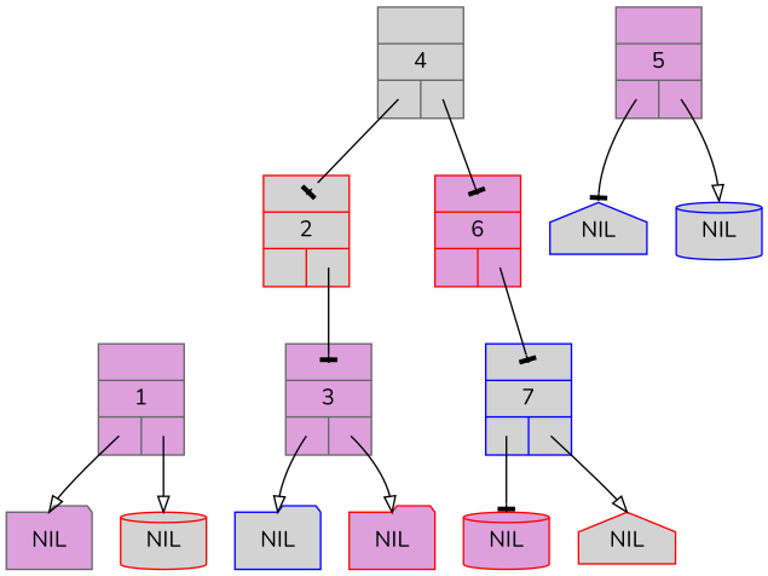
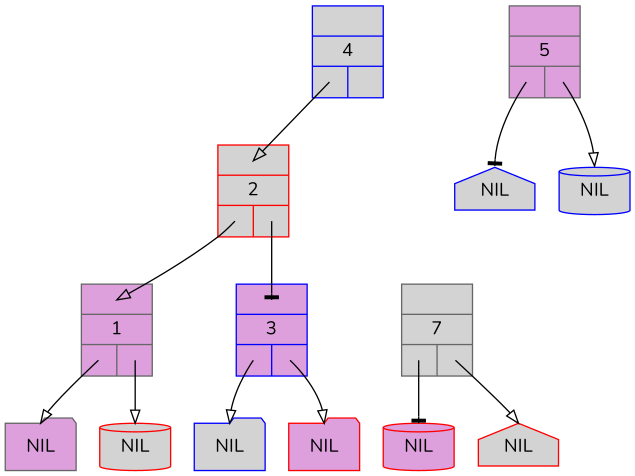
  digraph {
    fontname=Nunito
    ranksep=0.5
    node [color=red fillcolor=lightgrey fontname=Nunito shape=record style=filled]
    edge [arrowhead=onormal fontname=Nunito headclip=false headport=n tailclip=false tailport="right:c"]
    n1 [color=gray40 fillcolor=plum label="{{<parent>}|1|{<left>|<right>}}"]
    n2 [color=gray40 fillcolor=plum label=NIL shape=folder]
    n3 [label=NIL shape=cylinder]
    n4 [label="{{<parent>}|2|{<left>|<right>}}"]
-   n5 [color=gray40 fillcolor=plum label="{{<parent>}|3|{<left>|<right>}}"]
+   n5 [color=blue fillcolor=plum label="{{<parent>}|3|{<left>|<right>}}"]
    n6 [color=blue label=NIL shape=folder]
    n7 [fillcolor=plum label=NIL shape=folder]
-   n8 [color=gray40 label="{{<parent>}|4|{<left>|<right>}}"]
-   n9 [fillcolor=plum label="{{<parent>}|6|{<left>|<right>}}"]
-   n10 [color=blue label="{{<parent>}|7|{<left>|<right>}}"]
+   n8 [color=blue label="{{<parent>}|4|{<left>|<right>}}"]
+   n10 [color=gray40 label="{{<parent>}|7|{<left>|<right>}}"]
    n11 [color=gray40 fillcolor=plum label="{{<parent>}|5|{<left>|<right>}}"]
    n12 [color=blue label=NIL shape=house]
    n13 [color=blue label=NIL shape=cylinder]
    n14 [fillcolor=plum label=NIL shape=cylinder]
    n15 [label=NIL shape=house]
    n1 -> n2 [tailport="left:c"]
    n1 -> n3
+   n4 -> n1 [headport="parent:c" tailport="left:c"]
    n4 -> n5 [arrowhead=tee headport="parent:c"]
    n5 -> n6 [tailport="left:c"]
    n5 -> n7
-   n8 -> n4 [arrowhead=tee headport="parent:c" tailport="left:c"]
-   n8 -> n9 [arrowhead=tee headport="parent:c"]
-   n9 -> n10 [arrowhead=tee headport="parent:c"]
+   n8 -> n4 [headport="parent:c" tailport="left:c"]
    n10 -> n14 [arrowhead=tee tailport="left:c"]
    n10 -> n15
    n11 -> n12 [arrowhead=tee tailport="left:c"]
    n11 -> n13
  }
